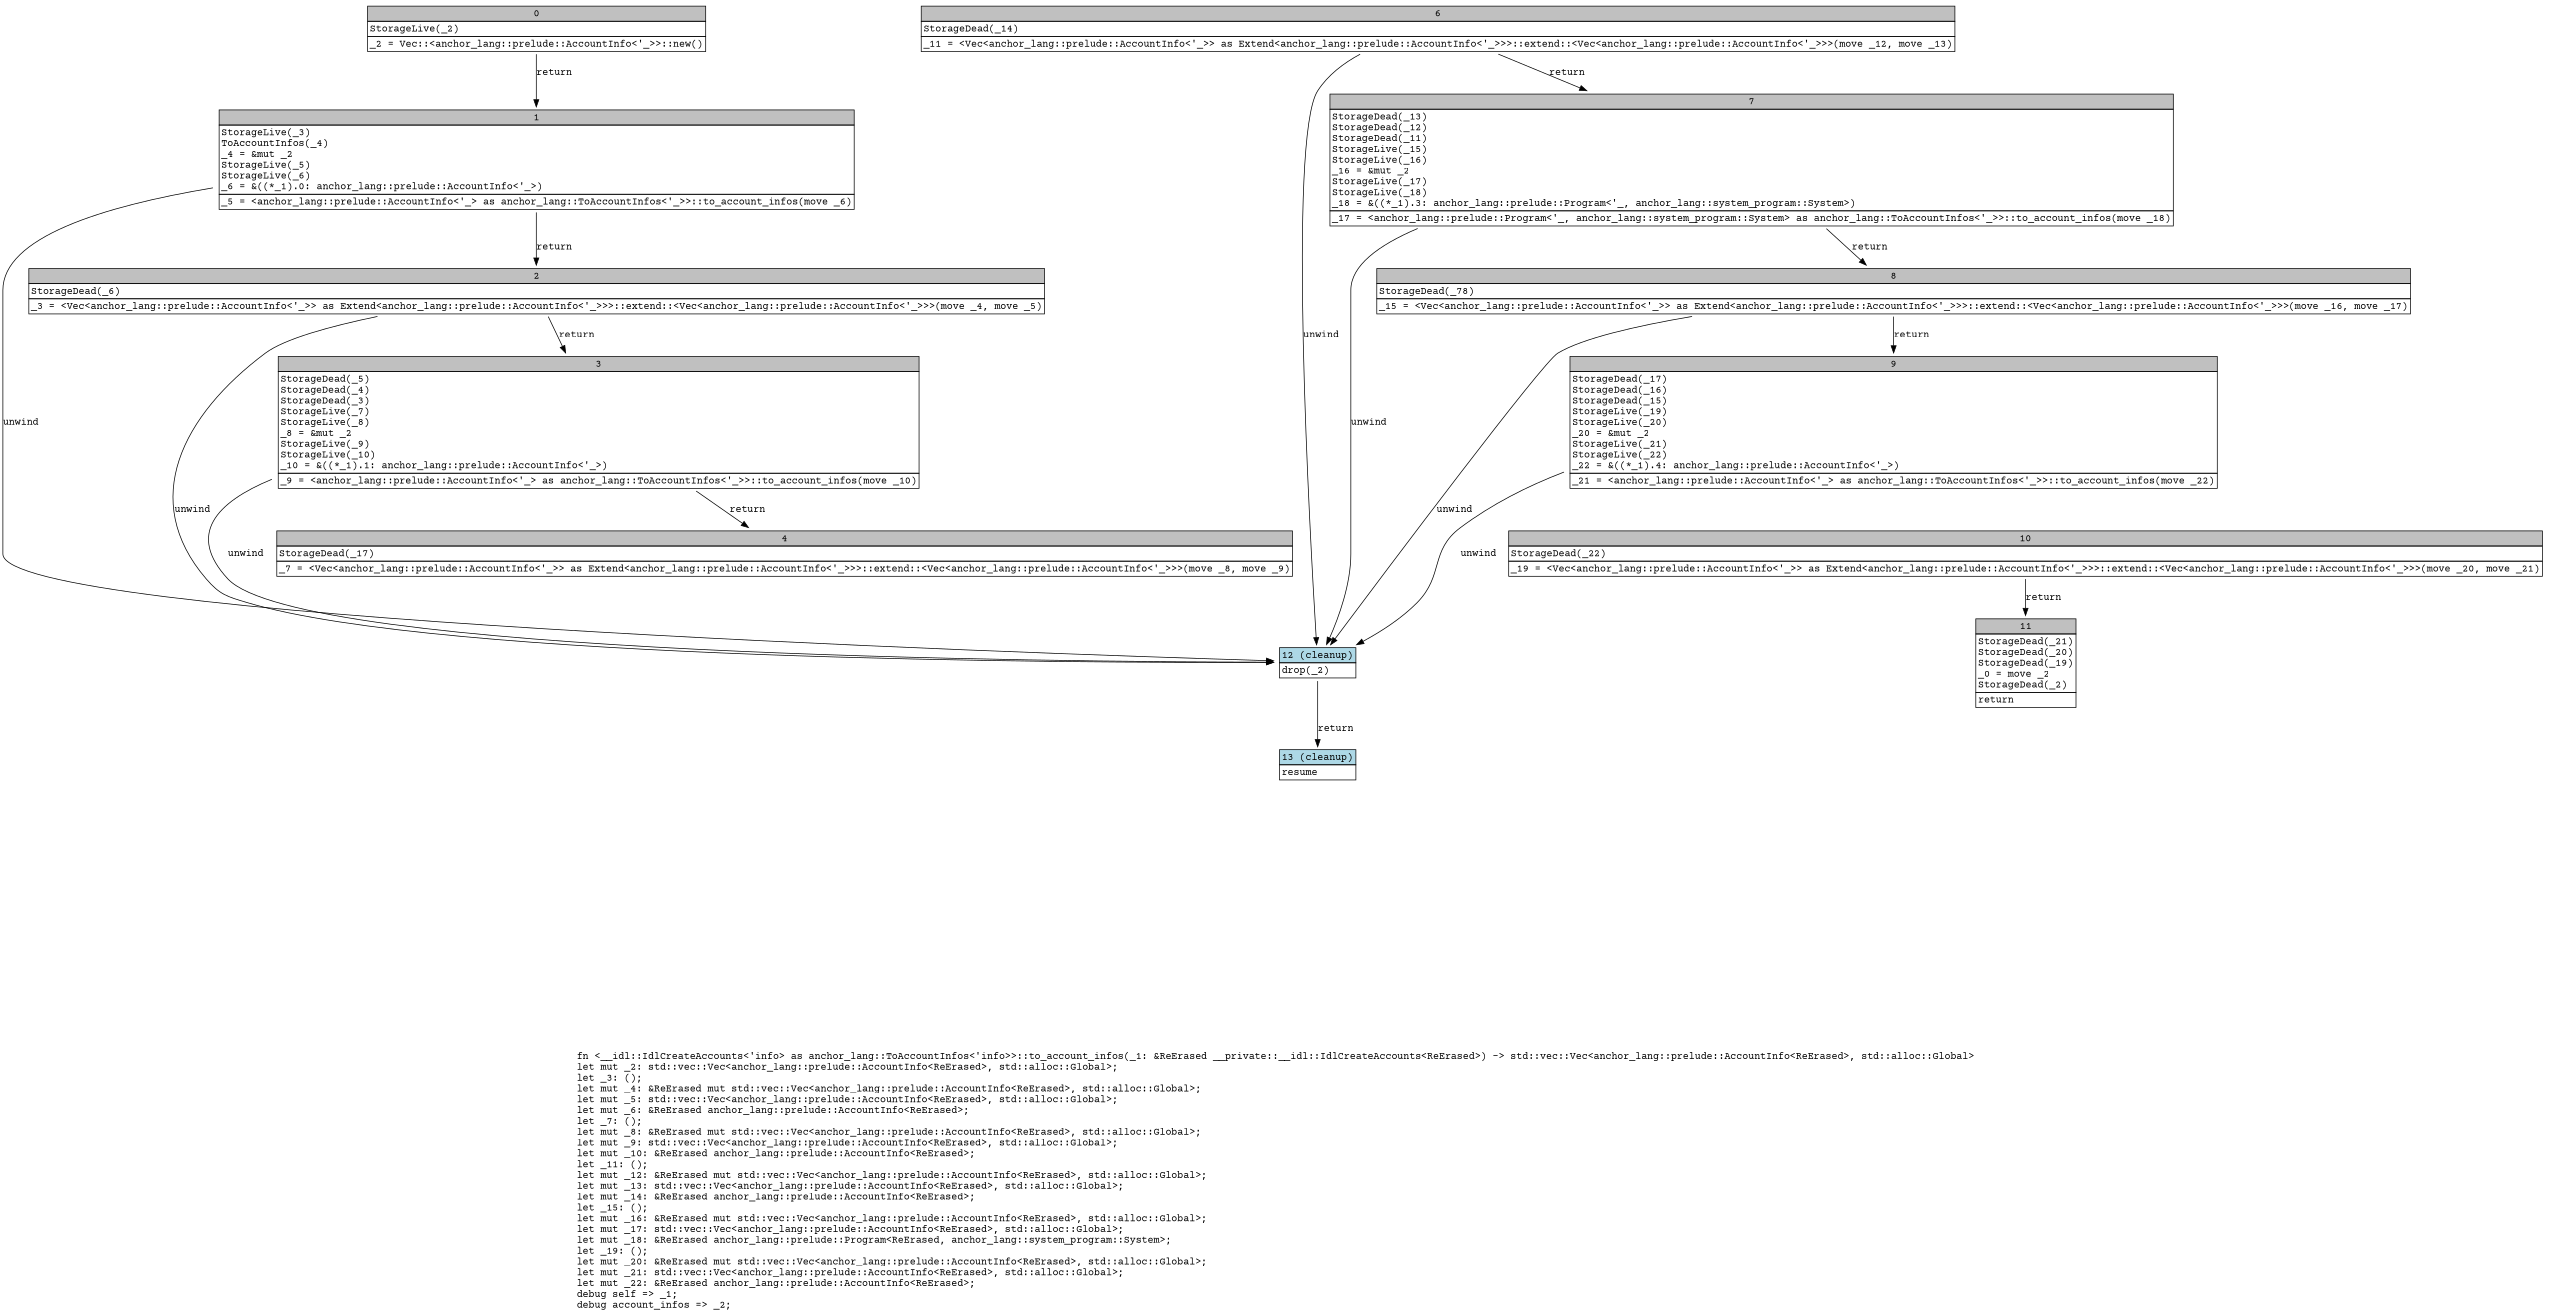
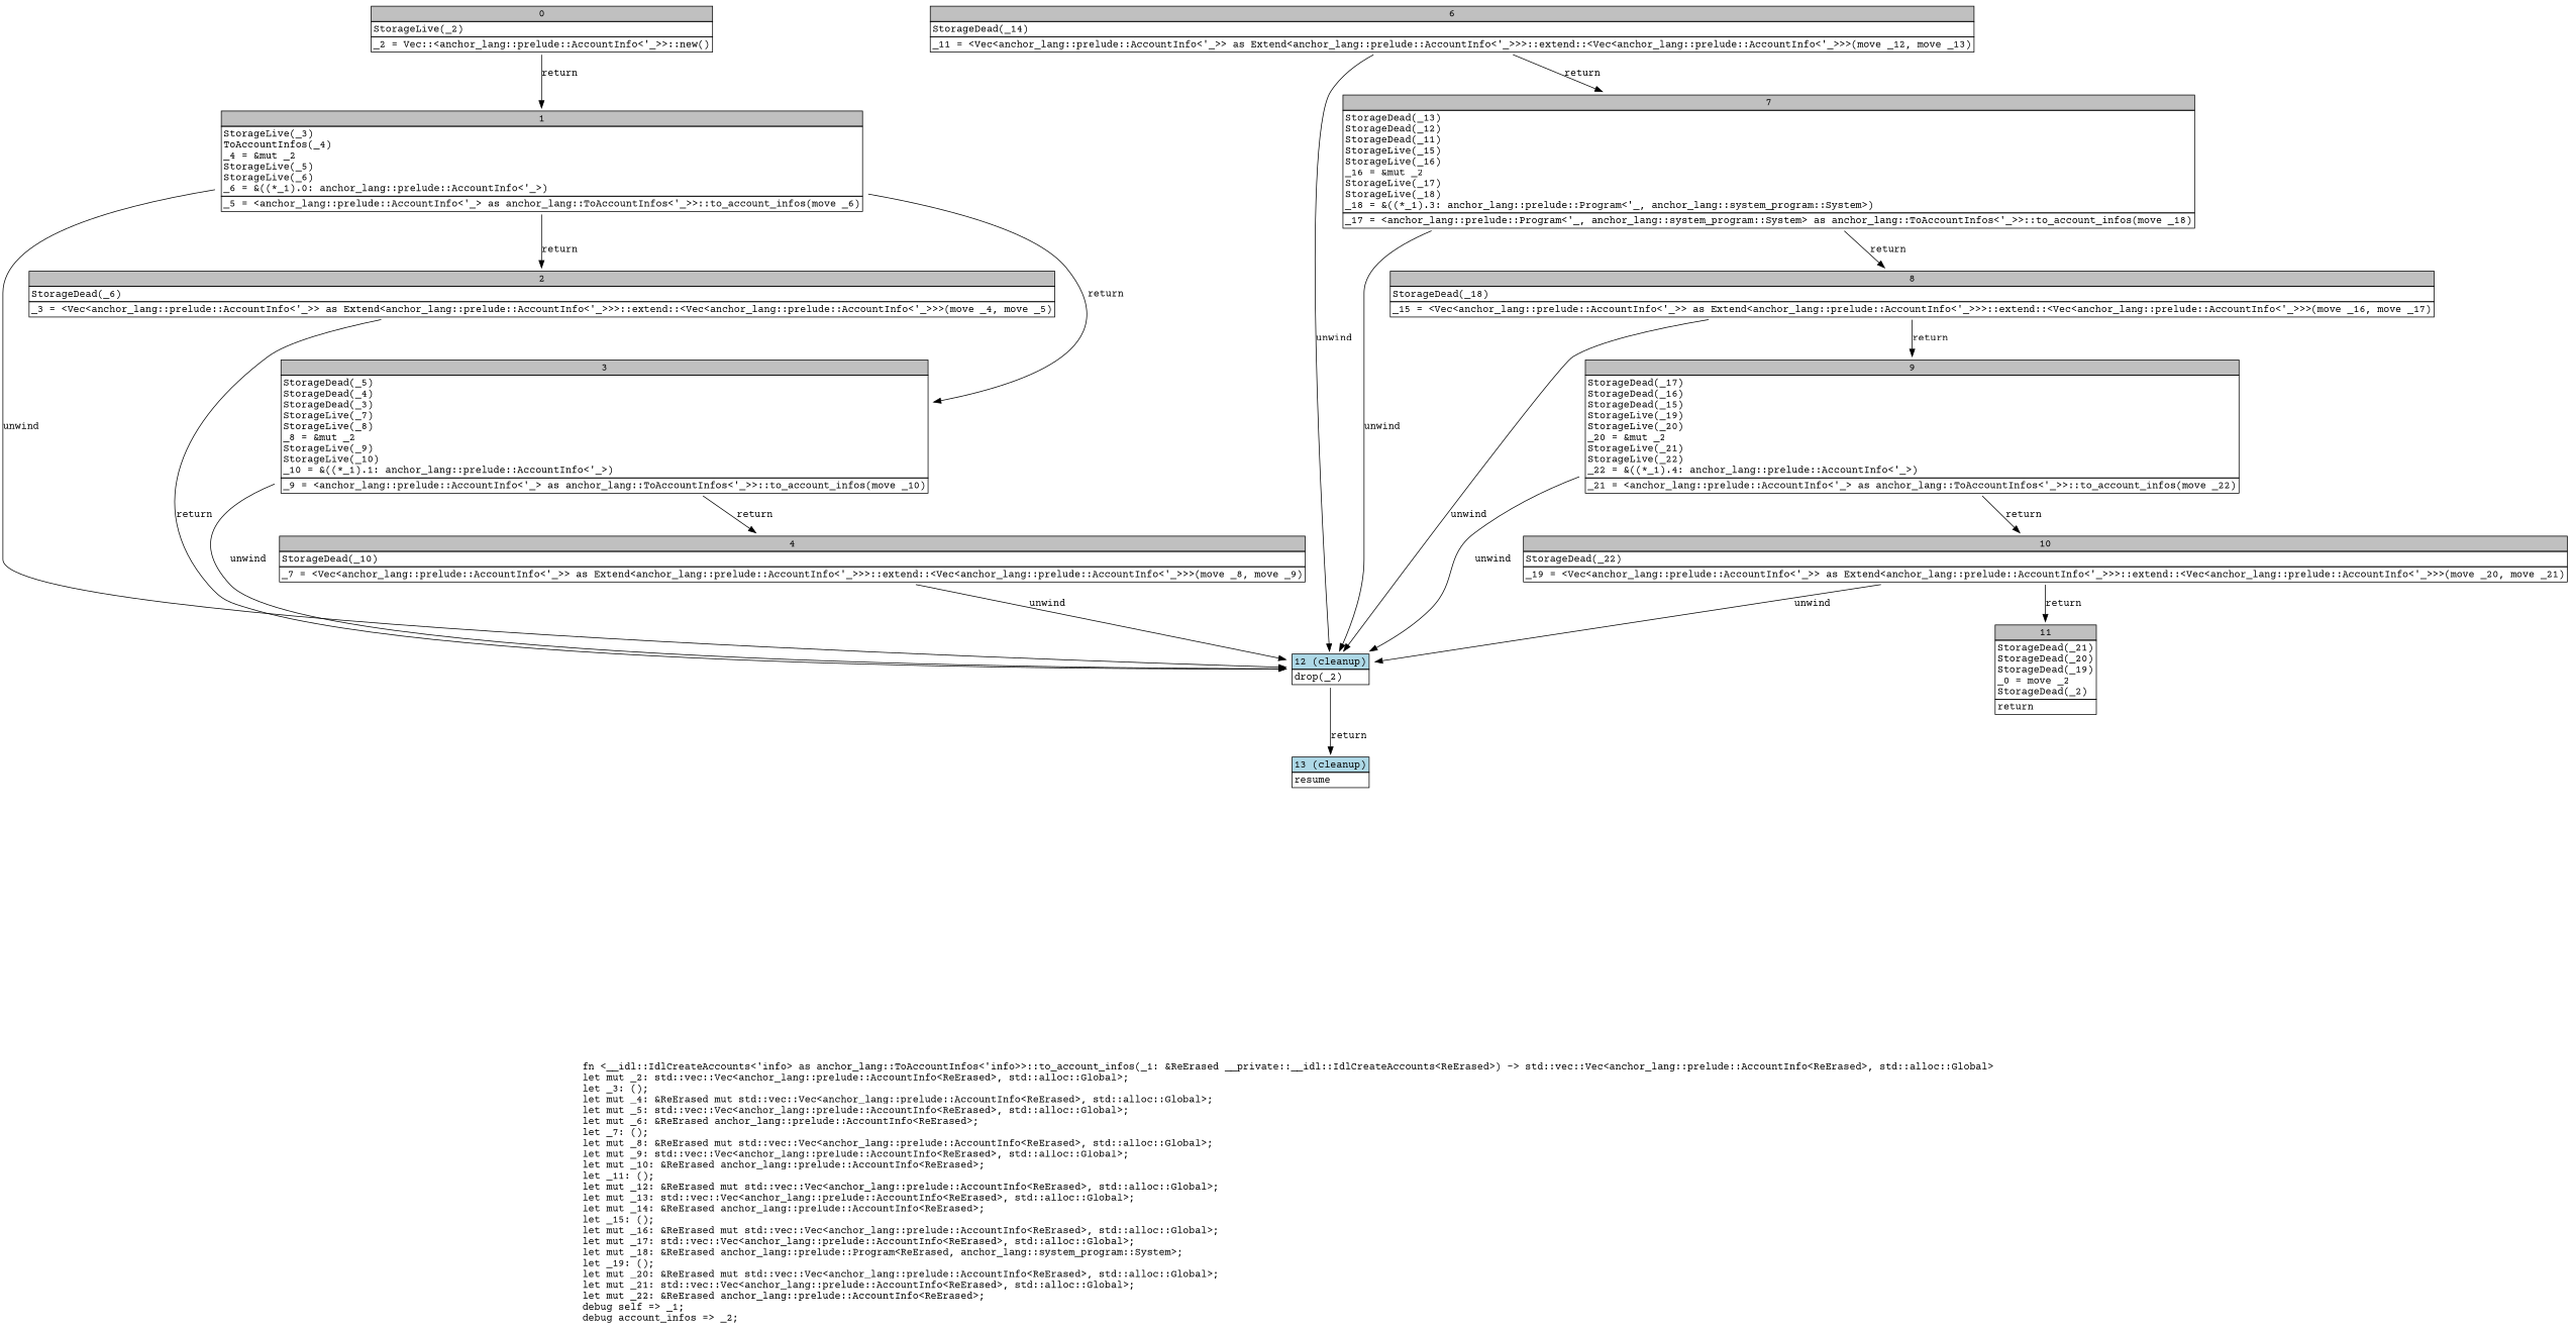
  digraph {
    fontname="Courier Prime"
    label=<fn &lt;__idl::IdlCreateAccounts&lt;'info&gt; as anchor_lang::ToAccountInfos&lt;'info&gt;&gt;::to_account_infos(_1: &amp;ReErased __private::__idl::IdlCreateAccounts&lt;ReErased&gt;) -&gt; std::vec::Vec&lt;anchor_lang::prelude::AccountInfo&lt;ReErased&gt;, std::alloc::Global&gt;<br align="left"/>let mut _2: std::vec::Vec&lt;anchor_lang::prelude::AccountInfo&lt;ReErased&gt;, std::alloc::Global&gt;;<br align="left"/>let _3: ();<br align="left"/>let mut _4: &amp;ReErased mut std::vec::Vec&lt;anchor_lang::prelude::AccountInfo&lt;ReErased&gt;, std::alloc::Global&gt;;<br align="left"/>let mut _5: std::vec::Vec&lt;anchor_lang::prelude::AccountInfo&lt;ReErased&gt;, std::alloc::Global&gt;;<br align="left"/>let mut _6: &amp;ReErased anchor_lang::prelude::AccountInfo&lt;ReErased&gt;;<br align="left"/>let _7: ();<br align="left"/>let mut _8: &amp;ReErased mut std::vec::Vec&lt;anchor_lang::prelude::AccountInfo&lt;ReErased&gt;, std::alloc::Global&gt;;<br align="left"/>let mut _9: std::vec::Vec&lt;anchor_lang::prelude::AccountInfo&lt;ReErased&gt;, std::alloc::Global&gt;;<br align="left"/>let mut _10: &amp;ReErased anchor_lang::prelude::AccountInfo&lt;ReErased&gt;;<br align="left"/>let _11: ();<br align="left"/>let mut _12: &amp;ReErased mut std::vec::Vec&lt;anchor_lang::prelude::AccountInfo&lt;ReErased&gt;, std::alloc::Global&gt;;<br align="left"/>let mut _13: std::vec::Vec&lt;anchor_lang::prelude::AccountInfo&lt;ReErased&gt;, std::alloc::Global&gt;;<br align="left"/>let mut _14: &amp;ReErased anchor_lang::prelude::AccountInfo&lt;ReErased&gt;;<br align="left"/>let _15: ();<br align="left"/>let mut _16: &amp;ReErased mut std::vec::Vec&lt;anchor_lang::prelude::AccountInfo&lt;ReErased&gt;, std::alloc::Global&gt;;<br align="left"/>let mut _17: std::vec::Vec&lt;anchor_lang::prelude::AccountInfo&lt;ReErased&gt;, std::alloc::Global&gt;;<br align="left"/>let mut _18: &amp;ReErased anchor_lang::prelude::Program&lt;ReErased, anchor_lang::system_program::System&gt;;<br align="left"/>let _19: ();<br align="left"/>let mut _20: &amp;ReErased mut std::vec::Vec&lt;anchor_lang::prelude::AccountInfo&lt;ReErased&gt;, std::alloc::Global&gt;;<br align="left"/>let mut _21: std::vec::Vec&lt;anchor_lang::prelude::AccountInfo&lt;ReErased&gt;, std::alloc::Global&gt;;<br align="left"/>let mut _22: &amp;ReErased anchor_lang::prelude::AccountInfo&lt;ReErased&gt;;<br align="left"/>debug self =&gt; _1;<br align="left"/>debug account_infos =&gt; _2;<br align="left"/>>
    node [fontname="Courier Prime" shape=none]
    edge [fontname="Courier Prime"]
    n1 [label=<<table border="0" cellborder="1" cellspacing="0"><tr><td bgcolor="gray" align="center" colspan="1">0</td></tr><tr><td align="left" balign="left">StorageLive(_2)<br/></td></tr><tr><td align="left">_2 = Vec::&lt;anchor_lang::prelude::AccountInfo&lt;'_&gt;&gt;::new()</td></tr></table>>]
    n2 [label=<<table border="0" cellborder="1" cellspacing="0"><tr><td bgcolor="gray" align="center" colspan="1">1</td></tr><tr><td align="left" balign="left">StorageLive(_3)<br/>ToAccountInfos(_4)<br/>_4 = &amp;mut _2<br/>StorageLive(_5)<br/>StorageLive(_6)<br/>_6 = &amp;((*_1).0: anchor_lang::prelude::AccountInfo&lt;'_&gt;)<br/></td></tr><tr><td align="left">_5 = &lt;anchor_lang::prelude::AccountInfo&lt;'_&gt; as anchor_lang::ToAccountInfos&lt;'_&gt;&gt;::to_account_infos(move _6)</td></tr></table>>]
    n3 [label=<<table border="0" cellborder="1" cellspacing="0"><tr><td bgcolor="gray" align="center" colspan="1">2</td></tr><tr><td align="left" balign="left">StorageDead(_6)<br/></td></tr><tr><td align="left">_3 = &lt;Vec&lt;anchor_lang::prelude::AccountInfo&lt;'_&gt;&gt; as Extend&lt;anchor_lang::prelude::AccountInfo&lt;'_&gt;&gt;&gt;::extend::&lt;Vec&lt;anchor_lang::prelude::AccountInfo&lt;'_&gt;&gt;&gt;(move _4, move _5)</td></tr></table>>]
    n4 [label=<<table border="0" cellborder="1" cellspacing="0"><tr><td bgcolor="lightblue" align="center" colspan="1">12 (cleanup)</td></tr><tr><td align="left">drop(_2)</td></tr></table>>]
    n5 [label=<<table border="0" cellborder="1" cellspacing="0"><tr><td bgcolor="gray" align="center" colspan="1">3</td></tr><tr><td align="left" balign="left">StorageDead(_5)<br/>StorageDead(_4)<br/>StorageDead(_3)<br/>StorageLive(_7)<br/>StorageLive(_8)<br/>_8 = &amp;mut _2<br/>StorageLive(_9)<br/>StorageLive(_10)<br/>_10 = &amp;((*_1).1: anchor_lang::prelude::AccountInfo&lt;'_&gt;)<br/></td></tr><tr><td align="left">_9 = &lt;anchor_lang::prelude::AccountInfo&lt;'_&gt; as anchor_lang::ToAccountInfos&lt;'_&gt;&gt;::to_account_infos(move _10)</td></tr></table>>]
    n6 [label=<<table border="0" cellborder="1" cellspacing="0"><tr><td bgcolor="lightblue" align="center" colspan="1">13 (cleanup)</td></tr><tr><td align="left">resume</td></tr></table>>]
-   n7 [label=<<table border="0" cellborder="1" cellspacing="0"><tr><td bgcolor="gray" align="center" colspan="1">4</td></tr><tr><td align="left" balign="left">StorageDead(_17)<br/></td></tr><tr><td align="left">_7 = &lt;Vec&lt;anchor_lang::prelude::AccountInfo&lt;'_&gt;&gt; as Extend&lt;anchor_lang::prelude::AccountInfo&lt;'_&gt;&gt;&gt;::extend::&lt;Vec&lt;anchor_lang::prelude::AccountInfo&lt;'_&gt;&gt;&gt;(move _8, move _9)</td></tr></table>>]
+   n7 [label=<<table border="0" cellborder="1" cellspacing="0"><tr><td bgcolor="gray" align="center" colspan="1">4</td></tr><tr><td align="left" balign="left">StorageDead(_10)<br/></td></tr><tr><td align="left">_7 = &lt;Vec&lt;anchor_lang::prelude::AccountInfo&lt;'_&gt;&gt; as Extend&lt;anchor_lang::prelude::AccountInfo&lt;'_&gt;&gt;&gt;::extend::&lt;Vec&lt;anchor_lang::prelude::AccountInfo&lt;'_&gt;&gt;&gt;(move _8, move _9)</td></tr></table>>]
    n8 [label=<<table border="0" cellborder="1" cellspacing="0"><tr><td bgcolor="gray" align="center" colspan="1">6</td></tr><tr><td align="left" balign="left">StorageDead(_14)<br/></td></tr><tr><td align="left">_11 = &lt;Vec&lt;anchor_lang::prelude::AccountInfo&lt;'_&gt;&gt; as Extend&lt;anchor_lang::prelude::AccountInfo&lt;'_&gt;&gt;&gt;::extend::&lt;Vec&lt;anchor_lang::prelude::AccountInfo&lt;'_&gt;&gt;&gt;(move _12, move _13)</td></tr></table>>]
    n9 [label=<<table border="0" cellborder="1" cellspacing="0"><tr><td bgcolor="gray" align="center" colspan="1">7</td></tr><tr><td align="left" balign="left">StorageDead(_13)<br/>StorageDead(_12)<br/>StorageDead(_11)<br/>StorageLive(_15)<br/>StorageLive(_16)<br/>_16 = &amp;mut _2<br/>StorageLive(_17)<br/>StorageLive(_18)<br/>_18 = &amp;((*_1).3: anchor_lang::prelude::Program&lt;'_, anchor_lang::system_program::System&gt;)<br/></td></tr><tr><td align="left">_17 = &lt;anchor_lang::prelude::Program&lt;'_, anchor_lang::system_program::System&gt; as anchor_lang::ToAccountInfos&lt;'_&gt;&gt;::to_account_infos(move _18)</td></tr></table>>]
-   n10 [label=<<table border="0" cellborder="1" cellspacing="0"><tr><td bgcolor="gray" align="center" colspan="1">8</td></tr><tr><td align="left" balign="left">StorageDead(_78)<br/></td></tr><tr><td align="left">_15 = &lt;Vec&lt;anchor_lang::prelude::AccountInfo&lt;'_&gt;&gt; as Extend&lt;anchor_lang::prelude::AccountInfo&lt;'_&gt;&gt;&gt;::extend::&lt;Vec&lt;anchor_lang::prelude::AccountInfo&lt;'_&gt;&gt;&gt;(move _16, move _17)</td></tr></table>>]
+   n10 [label=<<table border="0" cellborder="1" cellspacing="0"><tr><td bgcolor="gray" align="center" colspan="1">8</td></tr><tr><td align="left" balign="left">StorageDead(_18)<br/></td></tr><tr><td align="left">_15 = &lt;Vec&lt;anchor_lang::prelude::AccountInfo&lt;'_&gt;&gt; as Extend&lt;anchor_lang::prelude::AccountInfo&lt;'_&gt;&gt;&gt;::extend::&lt;Vec&lt;anchor_lang::prelude::AccountInfo&lt;'_&gt;&gt;&gt;(move _16, move _17)</td></tr></table>>]
    n11 [label=<<table border="0" cellborder="1" cellspacing="0"><tr><td bgcolor="gray" align="center" colspan="1">9</td></tr><tr><td align="left" balign="left">StorageDead(_17)<br/>StorageDead(_16)<br/>StorageDead(_15)<br/>StorageLive(_19)<br/>StorageLive(_20)<br/>_20 = &amp;mut _2<br/>StorageLive(_21)<br/>StorageLive(_22)<br/>_22 = &amp;((*_1).4: anchor_lang::prelude::AccountInfo&lt;'_&gt;)<br/></td></tr><tr><td align="left">_21 = &lt;anchor_lang::prelude::AccountInfo&lt;'_&gt; as anchor_lang::ToAccountInfos&lt;'_&gt;&gt;::to_account_infos(move _22)</td></tr></table>>]
    n12 [label=<<table border="0" cellborder="1" cellspacing="0"><tr><td bgcolor="gray" align="center" colspan="1">10</td></tr><tr><td align="left" balign="left">StorageDead(_22)<br/></td></tr><tr><td align="left">_19 = &lt;Vec&lt;anchor_lang::prelude::AccountInfo&lt;'_&gt;&gt; as Extend&lt;anchor_lang::prelude::AccountInfo&lt;'_&gt;&gt;&gt;::extend::&lt;Vec&lt;anchor_lang::prelude::AccountInfo&lt;'_&gt;&gt;&gt;(move _20, move _21)</td></tr></table>>]
    n13 [label=<<table border="0" cellborder="1" cellspacing="0"><tr><td bgcolor="gray" align="center" colspan="1">11</td></tr><tr><td align="left" balign="left">StorageDead(_21)<br/>StorageDead(_20)<br/>StorageDead(_19)<br/>_0 = move _2<br/>StorageDead(_2)<br/></td></tr><tr><td align="left">return</td></tr></table>>]
    n1 -> n2 [label=return]
    n2 -> n3 [label=return]
    n2 -> n4 [label=unwind]
-   n3 -> n4 [label=unwind]
-   n3 -> n5 [label=return]
+   n3 -> n4 [label=return]
+   n2 -> n5 [label=return]
    n4 -> n6 [label=return]
    n5 -> n4 [label=unwind]
    n5 -> n7 [label=return]
+   n7 -> n4 [label=unwind]
    n8 -> n4 [label=unwind]
    n8 -> n9 [label=return]
    n9 -> n4 [label=unwind]
    n9 -> n10 [label=return]
    n10 -> n4 [label=unwind]
    n10 -> n11 [label=return]
    n11 -> n4 [label=unwind]
+   n11 -> n12 [label=return]
+   n12 -> n4 [label=unwind]
    n12 -> n13 [label=return]
  }
